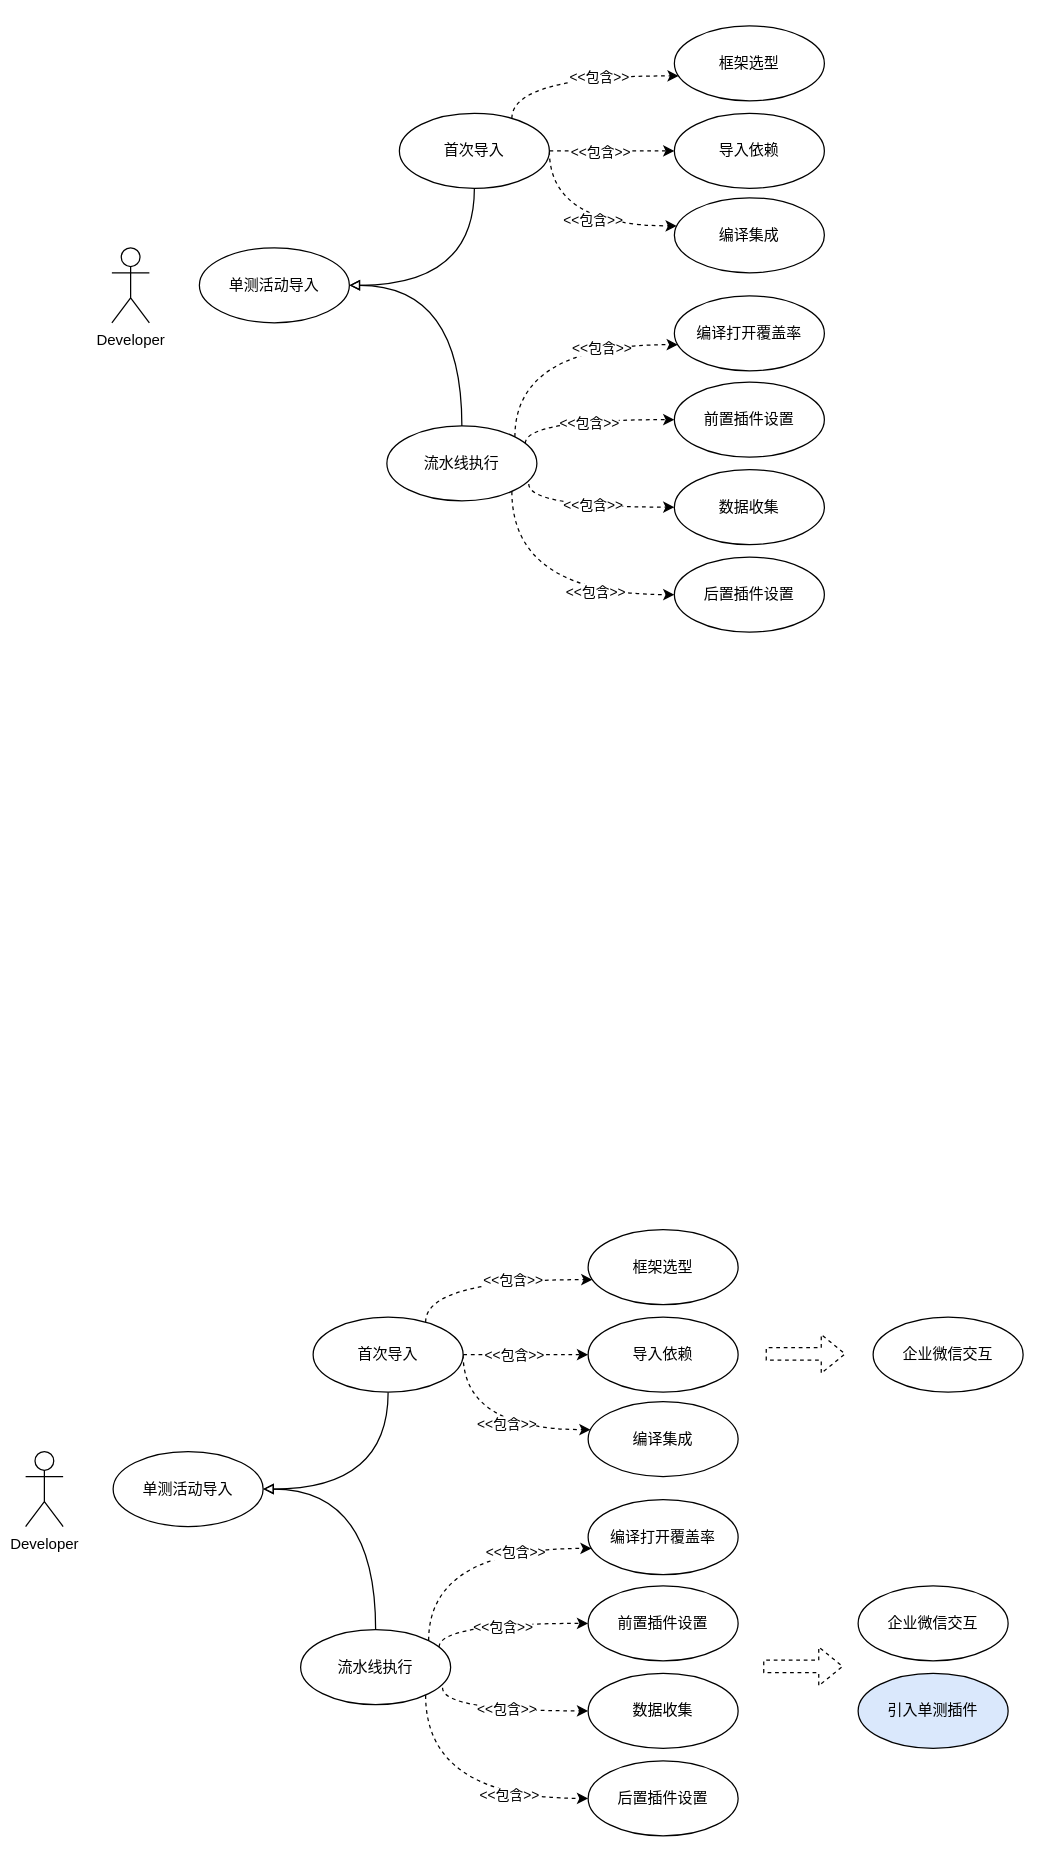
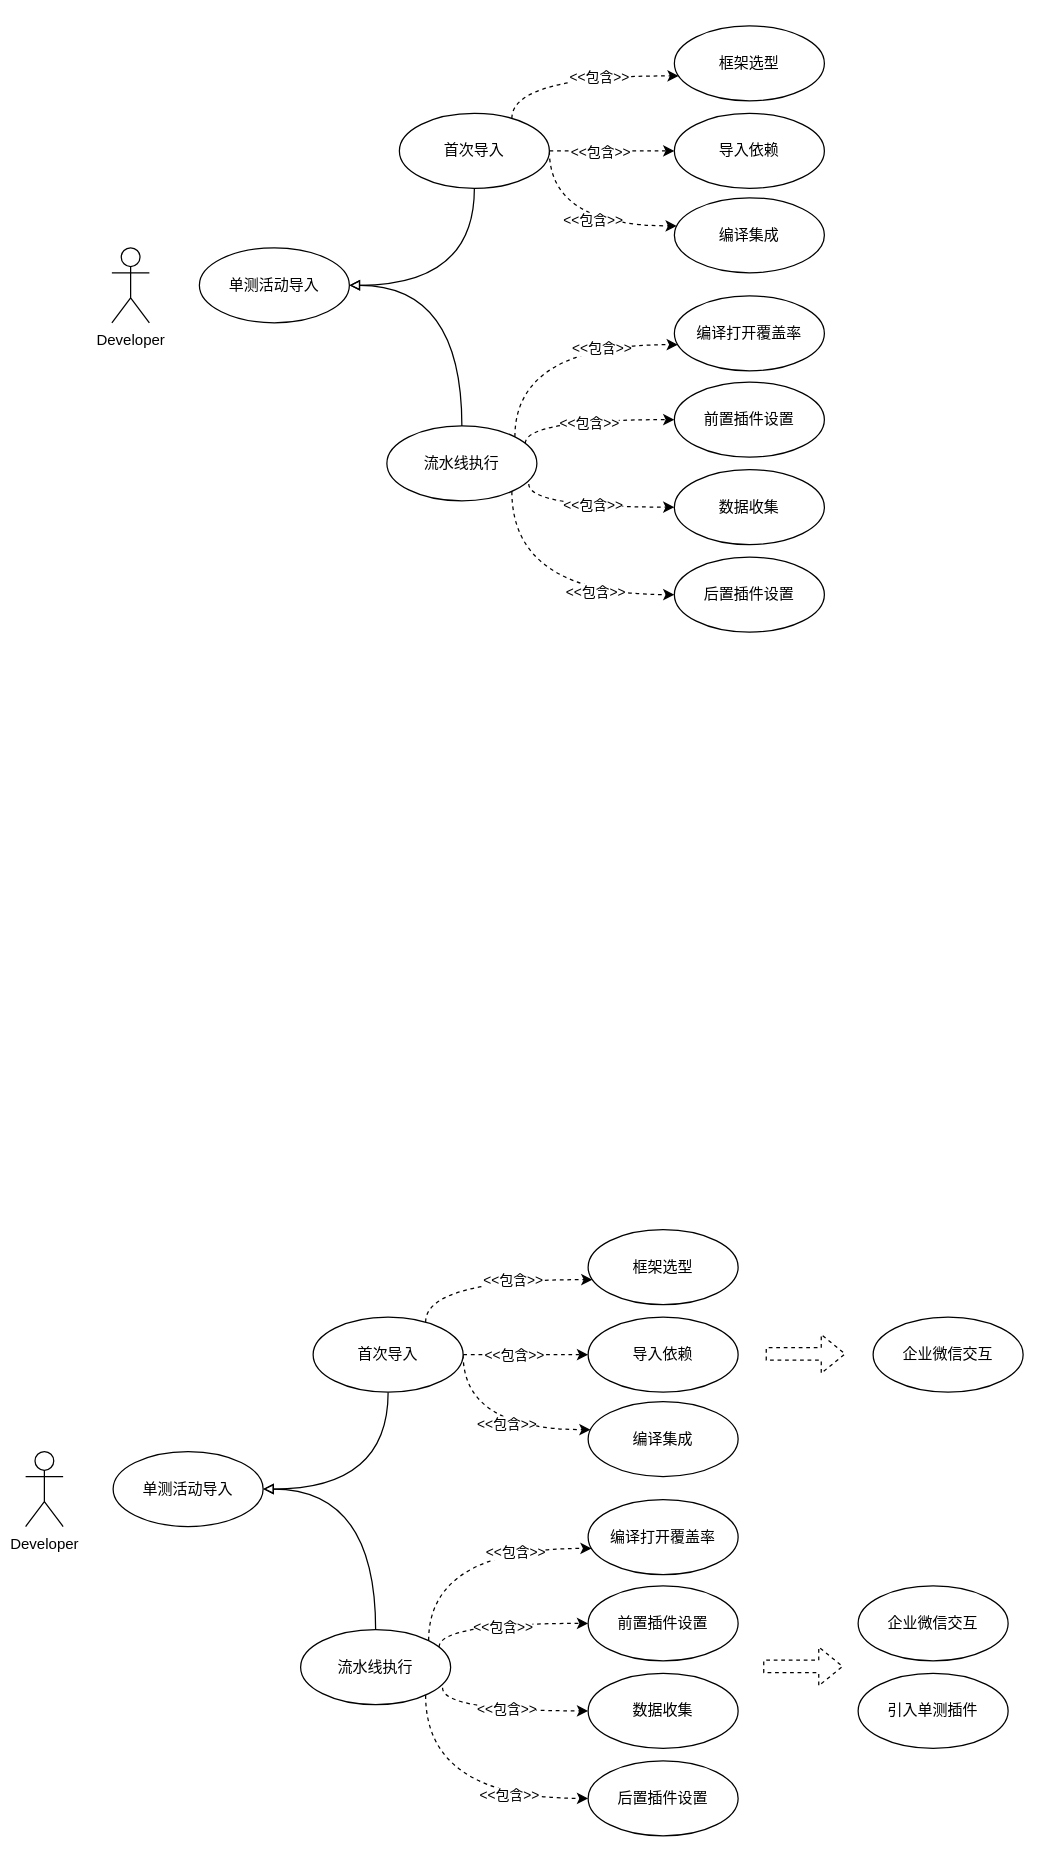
  <mxCell id="0" />
  <mxCell id="1" parent="0" />
  <mxCell id="2" value="Developer" style="shape=umlActor;verticalLabelPosition=bottom;verticalAlign=top;html=1;" vertex="1" parent="1"><mxGeometry x="89" y="197.5" width="30" height="60" as="geometry" /></mxCell>
  <mxCell id="3" value="" style="edgeStyle=orthogonalEdgeStyle;curved=1;orthogonalLoop=1;jettySize=auto;html=1;strokeColor=#000000;endArrow=none;endFill=0;startArrow=block;startFill=0;" edge="1" parent="1" source="5" target="12"><mxGeometry relative="1" as="geometry" /></mxCell>
  <mxCell id="4" value="" style="edgeStyle=orthogonalEdgeStyle;curved=1;orthogonalLoop=1;jettySize=auto;html=1;strokeColor=#000000;startArrow=block;startFill=0;endArrow=none;endFill=0;" edge="1" parent="1" source="5" target="21"><mxGeometry relative="1" as="geometry" /></mxCell>
  <mxCell id="5" value="单测活动导入" style="ellipse;whiteSpace=wrap;html=1;" vertex="1" parent="1"><mxGeometry x="159" y="197.5" width="120" height="60" as="geometry" /></mxCell>
  <mxCell id="6" value="" style="edgeStyle=orthogonalEdgeStyle;curved=1;orthogonalLoop=1;jettySize=auto;html=1;startArrow=none;startFill=0;endArrow=classic;endFill=1;strokeColor=#000000;dashed=1;" edge="1" parent="1" source="12" target="22"><mxGeometry relative="1" as="geometry"><Array as="points"><mxPoint x="409" y="60" /></Array></mxGeometry></mxCell>
  <mxCell id="7" value="&amp;lt;&amp;lt;包含&amp;gt;&amp;gt;" style="edgeLabel;html=1;align=center;verticalAlign=middle;resizable=0;points=[];" vertex="1" connectable="0" parent="6"><mxGeometry x="0.225" relative="1" as="geometry"><mxPoint x="1" as="offset" /></mxGeometry></mxCell>
  <mxCell id="8" value="" style="edgeStyle=orthogonalEdgeStyle;curved=1;orthogonalLoop=1;jettySize=auto;html=1;dashed=1;startArrow=none;startFill=0;endArrow=classic;endFill=1;strokeColor=#000000;" edge="1" parent="1" source="12" target="23"><mxGeometry relative="1" as="geometry"><Array as="points"><mxPoint x="489" y="120" /><mxPoint x="489" y="120" /></Array></mxGeometry></mxCell>
  <mxCell id="9" value="&amp;lt;&amp;lt;包含&amp;gt;&amp;gt;" style="edgeLabel;html=1;align=center;verticalAlign=middle;resizable=0;points=[];" vertex="1" connectable="0" parent="8"><mxGeometry x="-0.199" relative="1" as="geometry"><mxPoint as="offset" /></mxGeometry></mxCell>
  <mxCell id="10" value="" style="edgeStyle=orthogonalEdgeStyle;curved=1;orthogonalLoop=1;jettySize=auto;html=1;dashed=1;startArrow=none;startFill=0;endArrow=classic;endFill=1;strokeColor=#000000;" edge="1" parent="1" source="12" target="24"><mxGeometry relative="1" as="geometry"><Array as="points"><mxPoint x="439" y="180" /></Array></mxGeometry></mxCell>
  <mxCell id="11" value="&amp;lt;&amp;lt;包含&amp;gt;&amp;gt;" style="edgeLabel;html=1;align=center;verticalAlign=middle;resizable=0;points=[];" vertex="1" connectable="0" parent="10"><mxGeometry x="0.048" y="5" relative="1" as="geometry"><mxPoint x="9" as="offset" /></mxGeometry></mxCell>
  <mxCell id="12" value="首次导入" style="ellipse;whiteSpace=wrap;html=1;" vertex="1" parent="1"><mxGeometry x="319" y="90" width="120" height="60" as="geometry" /></mxCell>
  <mxCell id="13" value="" style="edgeStyle=orthogonalEdgeStyle;curved=1;orthogonalLoop=1;jettySize=auto;html=1;dashed=1;startArrow=none;startFill=0;endArrow=classic;endFill=1;strokeColor=#000000;exitX=0.923;exitY=0.234;exitDx=0;exitDy=0;exitPerimeter=0;" edge="1" parent="1" source="21" target="25"><mxGeometry relative="1" as="geometry"><Array as="points"><mxPoint x="420" y="335" /></Array></mxGeometry></mxCell>
  <mxCell id="14" value="&amp;lt;&amp;lt;包含&amp;gt;&amp;gt;" style="edgeLabel;html=1;align=center;verticalAlign=middle;resizable=0;points=[];" vertex="1" connectable="0" parent="13"><mxGeometry x="0.013" y="-2" relative="1" as="geometry"><mxPoint as="offset" /></mxGeometry></mxCell>
  <mxCell id="15" value="" style="edgeStyle=orthogonalEdgeStyle;curved=1;orthogonalLoop=1;jettySize=auto;html=1;dashed=1;startArrow=none;startFill=0;endArrow=classic;endFill=1;strokeColor=#000000;exitX=0.946;exitY=0.775;exitDx=0;exitDy=0;exitPerimeter=0;" edge="1" parent="1" source="21" target="26"><mxGeometry relative="1" as="geometry"><Array as="points"><mxPoint x="422" y="405" /></Array></mxGeometry></mxCell>
  <mxCell id="16" value="&amp;lt;&amp;lt;包含&amp;gt;&amp;gt;" style="edgeLabel;html=1;align=center;verticalAlign=middle;resizable=0;points=[];" vertex="1" connectable="0" parent="15"><mxGeometry x="-0.072" y="1" relative="1" as="geometry"><mxPoint x="7" y="-1" as="offset" /></mxGeometry></mxCell>
  <mxCell id="17" value="" style="edgeStyle=orthogonalEdgeStyle;curved=1;orthogonalLoop=1;jettySize=auto;html=1;dashed=1;startArrow=none;startFill=0;endArrow=classic;endFill=1;strokeColor=#000000;" edge="1" parent="1" source="21" target="27"><mxGeometry relative="1" as="geometry"><Array as="points"><mxPoint x="409" y="400" /></Array></mxGeometry></mxCell>
  <mxCell id="18" value="&amp;lt;&amp;lt;包含&amp;gt;&amp;gt;" style="edgeLabel;html=1;align=center;verticalAlign=middle;resizable=0;points=[];" vertex="1" connectable="0" parent="17"><mxGeometry x="0.274" y="10" relative="1" as="geometry"><mxPoint x="14" y="7" as="offset" /></mxGeometry></mxCell>
  <mxCell id="19" value="" style="edgeStyle=orthogonalEdgeStyle;curved=1;orthogonalLoop=1;jettySize=auto;html=1;dashed=1;startArrow=none;startFill=0;endArrow=classic;endFill=1;strokeColor=#000000;exitX=1;exitY=0;exitDx=0;exitDy=0;" edge="1" parent="1" source="21" target="28"><mxGeometry relative="1" as="geometry"><Array as="points"><mxPoint x="412" y="275" /></Array></mxGeometry></mxCell>
  <mxCell id="20" value="&amp;lt;&amp;lt;包含&amp;gt;&amp;gt;" style="edgeLabel;html=1;align=center;verticalAlign=middle;resizable=0;points=[];" vertex="1" connectable="0" parent="19"><mxGeometry x="0.263" y="-8" relative="1" as="geometry"><mxPoint x="14" y="-6" as="offset" /></mxGeometry></mxCell>
  <mxCell id="21" value="流水线执行" style="ellipse;whiteSpace=wrap;html=1;" vertex="1" parent="1"><mxGeometry x="309" y="340" width="120" height="60" as="geometry" /></mxCell>
  <mxCell id="22" value="框架选型" style="ellipse;whiteSpace=wrap;html=1;" vertex="1" parent="1"><mxGeometry x="539" y="20" width="120" height="60" as="geometry" /></mxCell>
  <mxCell id="23" value="导入依赖" style="ellipse;whiteSpace=wrap;html=1;" vertex="1" parent="1"><mxGeometry x="539" y="90" width="120" height="60" as="geometry" /></mxCell>
  <mxCell id="24" value="编译集成" style="ellipse;whiteSpace=wrap;html=1;" vertex="1" parent="1"><mxGeometry x="539" y="157.5" width="120" height="60" as="geometry" /></mxCell>
  <mxCell id="25" value="前置插件设置" style="ellipse;whiteSpace=wrap;html=1;" vertex="1" parent="1"><mxGeometry x="539" y="305" width="120" height="60" as="geometry" /></mxCell>
  <mxCell id="26" value="数据收集" style="ellipse;whiteSpace=wrap;html=1;" vertex="1" parent="1"><mxGeometry x="539" y="375" width="120" height="60" as="geometry" /></mxCell>
  <mxCell id="27" value="后置插件设置" style="ellipse;whiteSpace=wrap;html=1;" vertex="1" parent="1"><mxGeometry x="539" y="445" width="120" height="60" as="geometry" /></mxCell>
  <mxCell id="28" value="编译打开覆盖率" style="ellipse;whiteSpace=wrap;html=1;" vertex="1" parent="1"><mxGeometry x="539" y="236" width="120" height="60" as="geometry" /></mxCell>
  <mxCell id="29" value="Developer" style="shape=umlActor;verticalLabelPosition=bottom;verticalAlign=top;html=1;" vertex="1" parent="1"><mxGeometry x="20" y="1160.5" width="30" height="60" as="geometry" /></mxCell>
  <mxCell id="30" value="" style="edgeStyle=orthogonalEdgeStyle;curved=1;orthogonalLoop=1;jettySize=auto;html=1;strokeColor=#000000;endArrow=none;endFill=0;startArrow=block;startFill=0;" edge="1" parent="1" source="32" target="39"><mxGeometry relative="1" as="geometry" /></mxCell>
  <mxCell id="31" value="" style="edgeStyle=orthogonalEdgeStyle;curved=1;orthogonalLoop=1;jettySize=auto;html=1;strokeColor=#000000;startArrow=block;startFill=0;endArrow=none;endFill=0;" edge="1" parent="1" source="32" target="48"><mxGeometry relative="1" as="geometry" /></mxCell>
  <mxCell id="32" value="单测活动导入" style="ellipse;whiteSpace=wrap;html=1;" vertex="1" parent="1"><mxGeometry x="90" y="1160.5" width="120" height="60" as="geometry" /></mxCell>
  <mxCell id="33" value="" style="edgeStyle=orthogonalEdgeStyle;curved=1;orthogonalLoop=1;jettySize=auto;html=1;startArrow=none;startFill=0;endArrow=classic;endFill=1;strokeColor=#000000;dashed=1;" edge="1" parent="1" source="39" target="49"><mxGeometry relative="1" as="geometry"><Array as="points"><mxPoint x="340" y="1023" /></Array></mxGeometry></mxCell>
  <mxCell id="34" value="&amp;lt;&amp;lt;包含&amp;gt;&amp;gt;" style="edgeLabel;html=1;align=center;verticalAlign=middle;resizable=0;points=[];" vertex="1" connectable="0" parent="33"><mxGeometry x="0.225" relative="1" as="geometry"><mxPoint x="1" as="offset" /></mxGeometry></mxCell>
  <mxCell id="35" value="" style="edgeStyle=orthogonalEdgeStyle;curved=1;orthogonalLoop=1;jettySize=auto;html=1;dashed=1;startArrow=none;startFill=0;endArrow=classic;endFill=1;strokeColor=#000000;" edge="1" parent="1" source="39" target="50"><mxGeometry relative="1" as="geometry"><Array as="points"><mxPoint x="420" y="1083" /><mxPoint x="420" y="1083" /></Array></mxGeometry></mxCell>
  <mxCell id="36" value="&amp;lt;&amp;lt;包含&amp;gt;&amp;gt;" style="edgeLabel;html=1;align=center;verticalAlign=middle;resizable=0;points=[];" vertex="1" connectable="0" parent="35"><mxGeometry x="-0.199" relative="1" as="geometry"><mxPoint as="offset" /></mxGeometry></mxCell>
  <mxCell id="37" value="" style="edgeStyle=orthogonalEdgeStyle;curved=1;orthogonalLoop=1;jettySize=auto;html=1;dashed=1;startArrow=none;startFill=0;endArrow=classic;endFill=1;strokeColor=#000000;" edge="1" parent="1" source="39" target="51"><mxGeometry relative="1" as="geometry"><Array as="points"><mxPoint x="370" y="1143" /></Array></mxGeometry></mxCell>
  <mxCell id="38" value="&amp;lt;&amp;lt;包含&amp;gt;&amp;gt;" style="edgeLabel;html=1;align=center;verticalAlign=middle;resizable=0;points=[];" vertex="1" connectable="0" parent="37"><mxGeometry x="0.048" y="5" relative="1" as="geometry"><mxPoint x="9" as="offset" /></mxGeometry></mxCell>
  <mxCell id="39" value="首次导入" style="ellipse;whiteSpace=wrap;html=1;" vertex="1" parent="1"><mxGeometry x="250" y="1053" width="120" height="60" as="geometry" /></mxCell>
  <mxCell id="40" value="" style="edgeStyle=orthogonalEdgeStyle;curved=1;orthogonalLoop=1;jettySize=auto;html=1;dashed=1;startArrow=none;startFill=0;endArrow=classic;endFill=1;strokeColor=#000000;exitX=0.923;exitY=0.234;exitDx=0;exitDy=0;exitPerimeter=0;" edge="1" parent="1" source="48" target="52"><mxGeometry relative="1" as="geometry"><Array as="points"><mxPoint x="351" y="1298" /></Array></mxGeometry></mxCell>
  <mxCell id="41" value="&amp;lt;&amp;lt;包含&amp;gt;&amp;gt;" style="edgeLabel;html=1;align=center;verticalAlign=middle;resizable=0;points=[];" vertex="1" connectable="0" parent="40"><mxGeometry x="0.013" y="-2" relative="1" as="geometry"><mxPoint as="offset" /></mxGeometry></mxCell>
  <mxCell id="42" value="" style="edgeStyle=orthogonalEdgeStyle;curved=1;orthogonalLoop=1;jettySize=auto;html=1;dashed=1;startArrow=none;startFill=0;endArrow=classic;endFill=1;strokeColor=#000000;exitX=0.946;exitY=0.775;exitDx=0;exitDy=0;exitPerimeter=0;" edge="1" parent="1" source="48" target="53"><mxGeometry relative="1" as="geometry"><Array as="points"><mxPoint x="353" y="1368" /></Array></mxGeometry></mxCell>
  <mxCell id="43" value="&amp;lt;&amp;lt;包含&amp;gt;&amp;gt;" style="edgeLabel;html=1;align=center;verticalAlign=middle;resizable=0;points=[];" vertex="1" connectable="0" parent="42"><mxGeometry x="-0.072" y="1" relative="1" as="geometry"><mxPoint x="7" y="-1" as="offset" /></mxGeometry></mxCell>
  <mxCell id="44" value="" style="edgeStyle=orthogonalEdgeStyle;curved=1;orthogonalLoop=1;jettySize=auto;html=1;dashed=1;startArrow=none;startFill=0;endArrow=classic;endFill=1;strokeColor=#000000;" edge="1" parent="1" source="48" target="54"><mxGeometry relative="1" as="geometry"><Array as="points"><mxPoint x="340" y="1363" /></Array></mxGeometry></mxCell>
  <mxCell id="45" value="&amp;lt;&amp;lt;包含&amp;gt;&amp;gt;" style="edgeLabel;html=1;align=center;verticalAlign=middle;resizable=0;points=[];" vertex="1" connectable="0" parent="44"><mxGeometry x="0.274" y="10" relative="1" as="geometry"><mxPoint x="14" y="7" as="offset" /></mxGeometry></mxCell>
  <mxCell id="46" value="" style="edgeStyle=orthogonalEdgeStyle;curved=1;orthogonalLoop=1;jettySize=auto;html=1;dashed=1;startArrow=none;startFill=0;endArrow=classic;endFill=1;strokeColor=#000000;exitX=1;exitY=0;exitDx=0;exitDy=0;" edge="1" parent="1" source="48" target="55"><mxGeometry relative="1" as="geometry"><Array as="points"><mxPoint x="343" y="1238" /></Array></mxGeometry></mxCell>
  <mxCell id="47" value="&amp;lt;&amp;lt;包含&amp;gt;&amp;gt;" style="edgeLabel;html=1;align=center;verticalAlign=middle;resizable=0;points=[];" vertex="1" connectable="0" parent="46"><mxGeometry x="0.263" y="-8" relative="1" as="geometry"><mxPoint x="14" y="-6" as="offset" /></mxGeometry></mxCell>
  <mxCell id="48" value="流水线执行" style="ellipse;whiteSpace=wrap;html=1;" vertex="1" parent="1"><mxGeometry x="240" y="1303" width="120" height="60" as="geometry" /></mxCell>
  <mxCell id="49" value="框架选型" style="ellipse;whiteSpace=wrap;html=1;" vertex="1" parent="1"><mxGeometry x="470" y="983" width="120" height="60" as="geometry" /></mxCell>
  <mxCell id="50" value="导入依赖" style="ellipse;whiteSpace=wrap;html=1;" vertex="1" parent="1"><mxGeometry x="470" y="1053" width="120" height="60" as="geometry" /></mxCell>
  <mxCell id="51" value="编译集成" style="ellipse;whiteSpace=wrap;html=1;" vertex="1" parent="1"><mxGeometry x="470" y="1120.5" width="120" height="60" as="geometry" /></mxCell>
  <mxCell id="52" value="前置插件设置" style="ellipse;whiteSpace=wrap;html=1;" vertex="1" parent="1"><mxGeometry x="470" y="1268" width="120" height="60" as="geometry" /></mxCell>
  <mxCell id="53" value="数据收集" style="ellipse;whiteSpace=wrap;html=1;" vertex="1" parent="1"><mxGeometry x="470" y="1338" width="120" height="60" as="geometry" /></mxCell>
  <mxCell id="54" value="后置插件设置" style="ellipse;whiteSpace=wrap;html=1;" vertex="1" parent="1"><mxGeometry x="470" y="1408" width="120" height="60" as="geometry" /></mxCell>
  <mxCell id="55" value="编译打开覆盖率" style="ellipse;whiteSpace=wrap;html=1;" vertex="1" parent="1"><mxGeometry x="470" y="1199" width="120" height="60" as="geometry" /></mxCell>
  <mxCell id="56" value="" style="shape=flexArrow;endArrow=classic;html=1;dashed=1;strokeColor=#000000;" edge="1" parent="1"><mxGeometry width="50" height="50" relative="1" as="geometry"><mxPoint x="612" y="1082.41" as="sourcePoint" /><mxPoint x="676" y="1082.41" as="targetPoint" /></mxGeometry></mxCell>
  <mxCell id="57" value="" style="shape=flexArrow;endArrow=classic;html=1;dashed=1;strokeColor=#000000;" edge="1" parent="1"><mxGeometry width="50" height="50" relative="1" as="geometry"><mxPoint x="610" y="1332.41" as="sourcePoint" /><mxPoint x="674" y="1332.41" as="targetPoint" /></mxGeometry></mxCell>
  <mxCell id="58" value="企业微信交互" style="ellipse;whiteSpace=wrap;html=1;" vertex="1" parent="1"><mxGeometry x="698" y="1053" width="120" height="60" as="geometry" /></mxCell>
  <mxCell id="59" value="企业微信交互" style="ellipse;whiteSpace=wrap;html=1;" vertex="1" parent="1"><mxGeometry x="686" y="1268" width="120" height="60" as="geometry" /></mxCell>
- <mxCell id="60" value="引入单测插件" style="ellipse;whiteSpace=wrap;html=1;fillColor=#dae8fc;" vertex="1" parent="1"><mxGeometry x="686" y="1338" width="120" height="60" as="geometry" /></mxCell>
+ <mxCell id="60" value="引入单测插件" style="ellipse;whiteSpace=wrap;html=1;" vertex="1" parent="1"><mxGeometry x="686" y="1338" width="120" height="60" as="geometry" /></mxCell>
